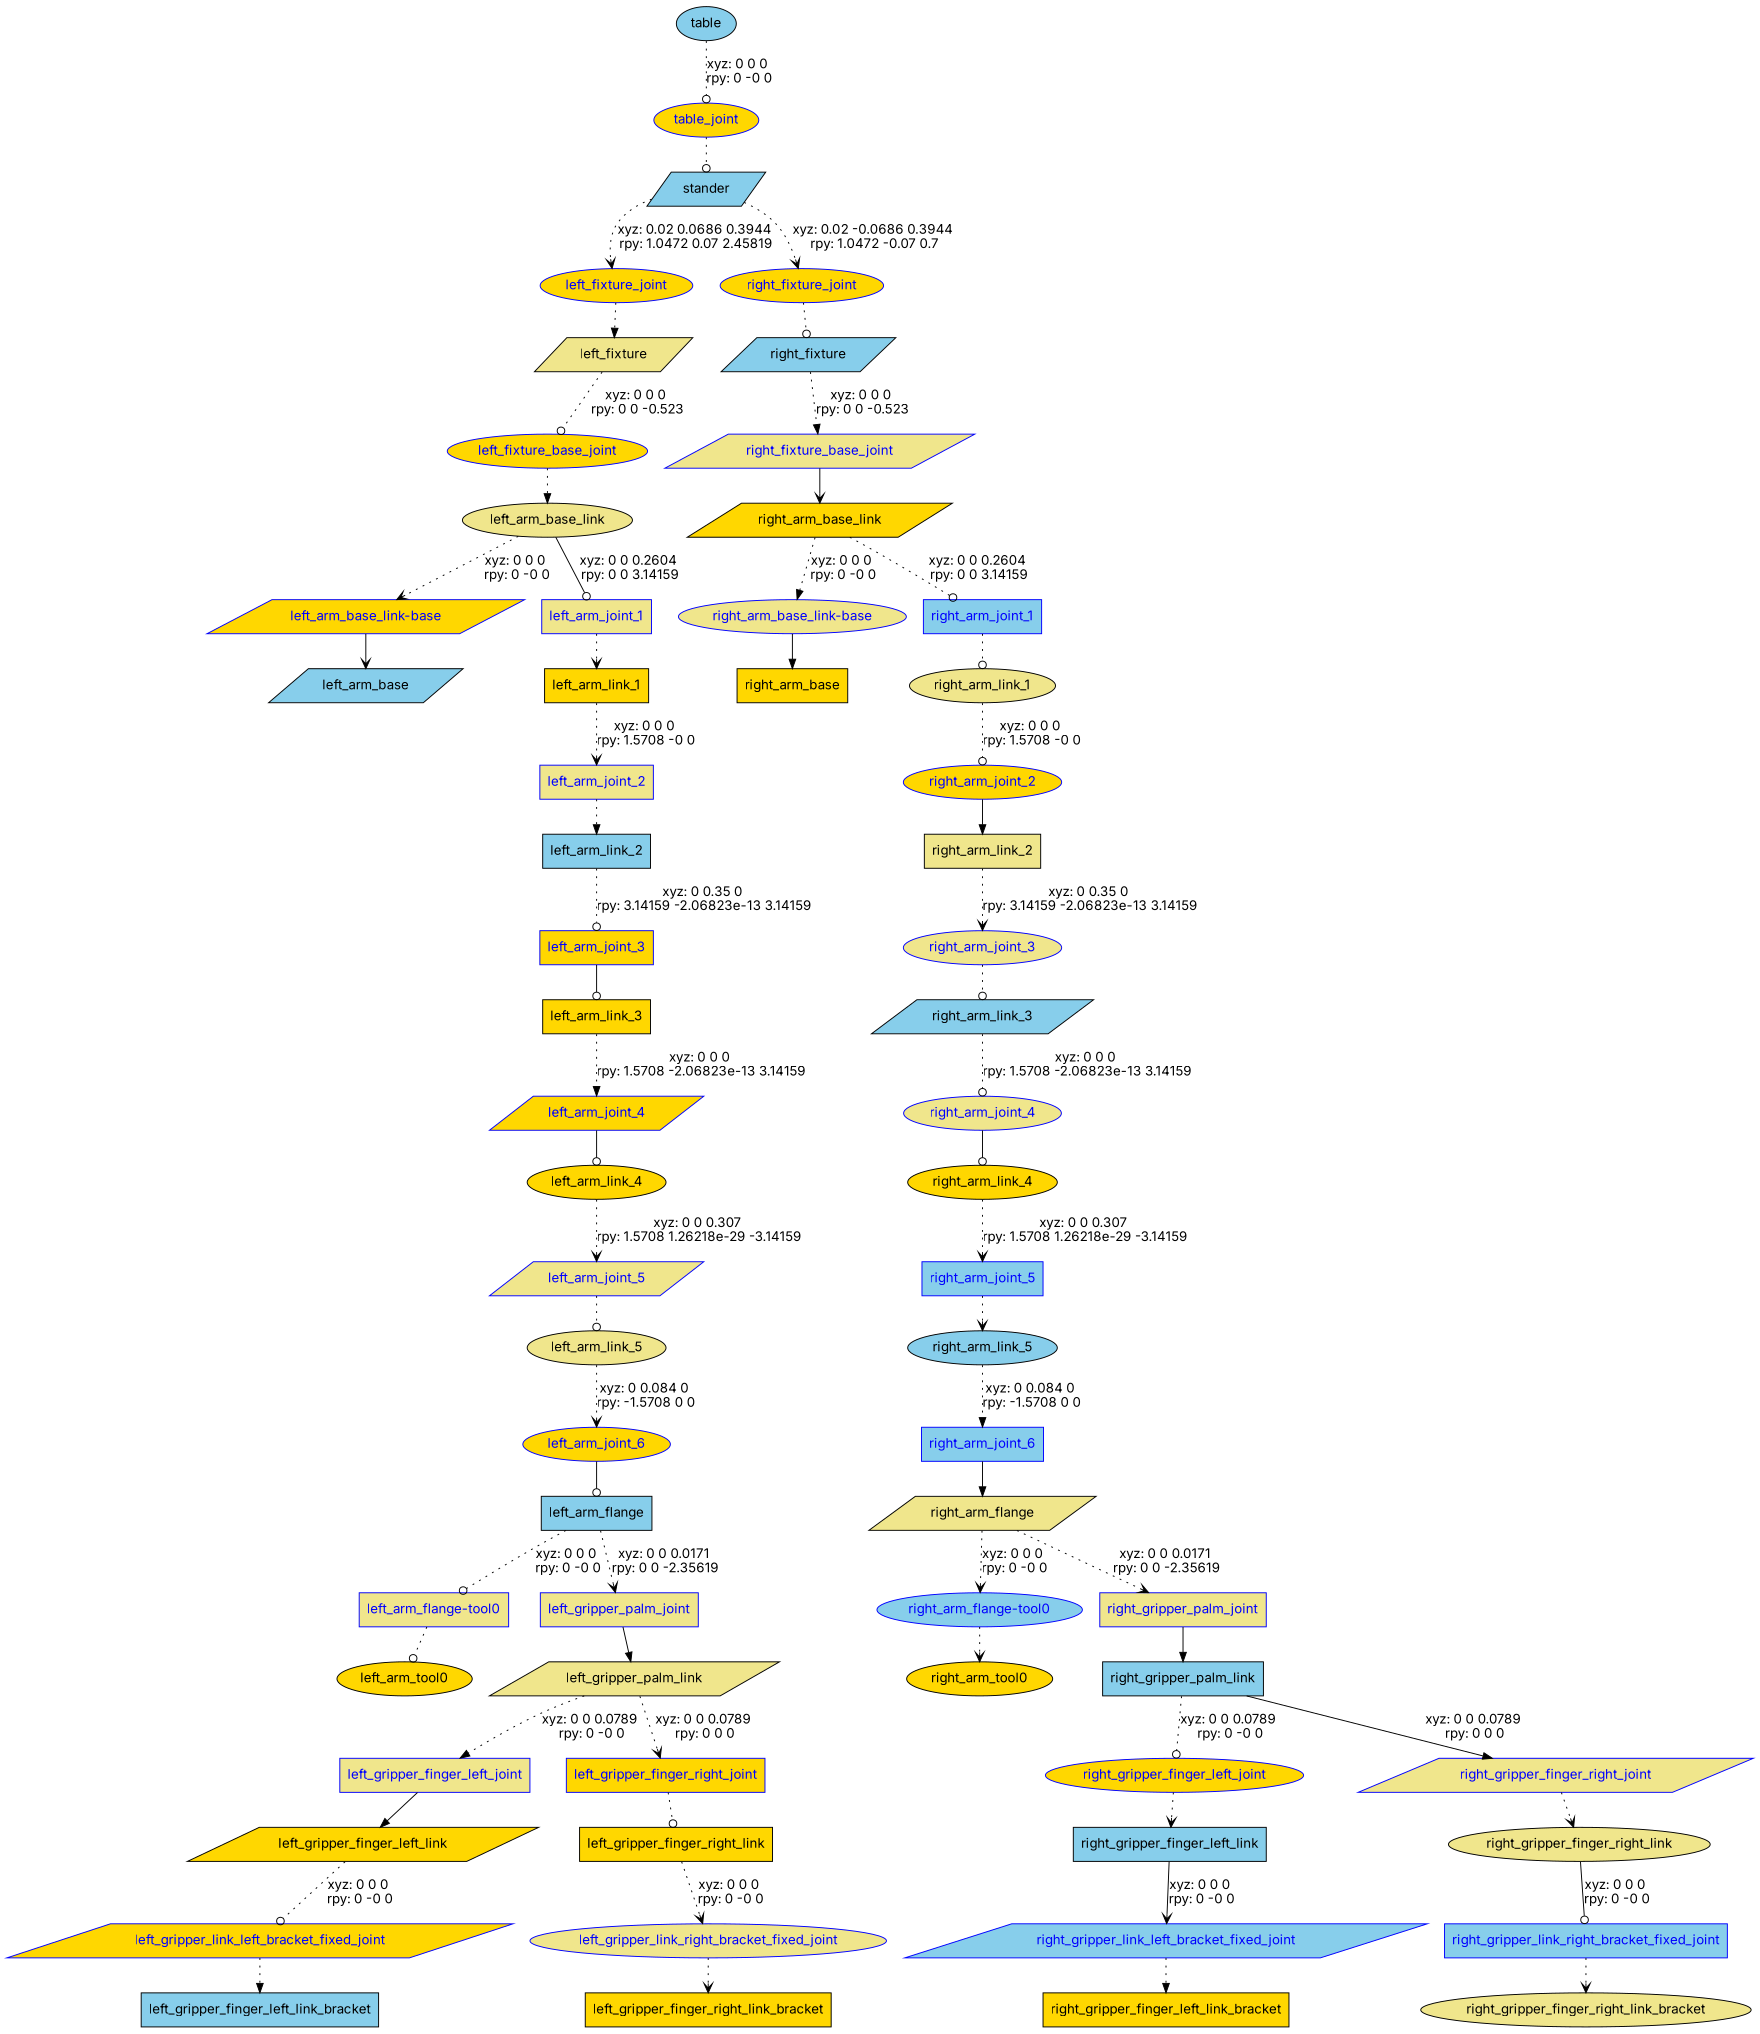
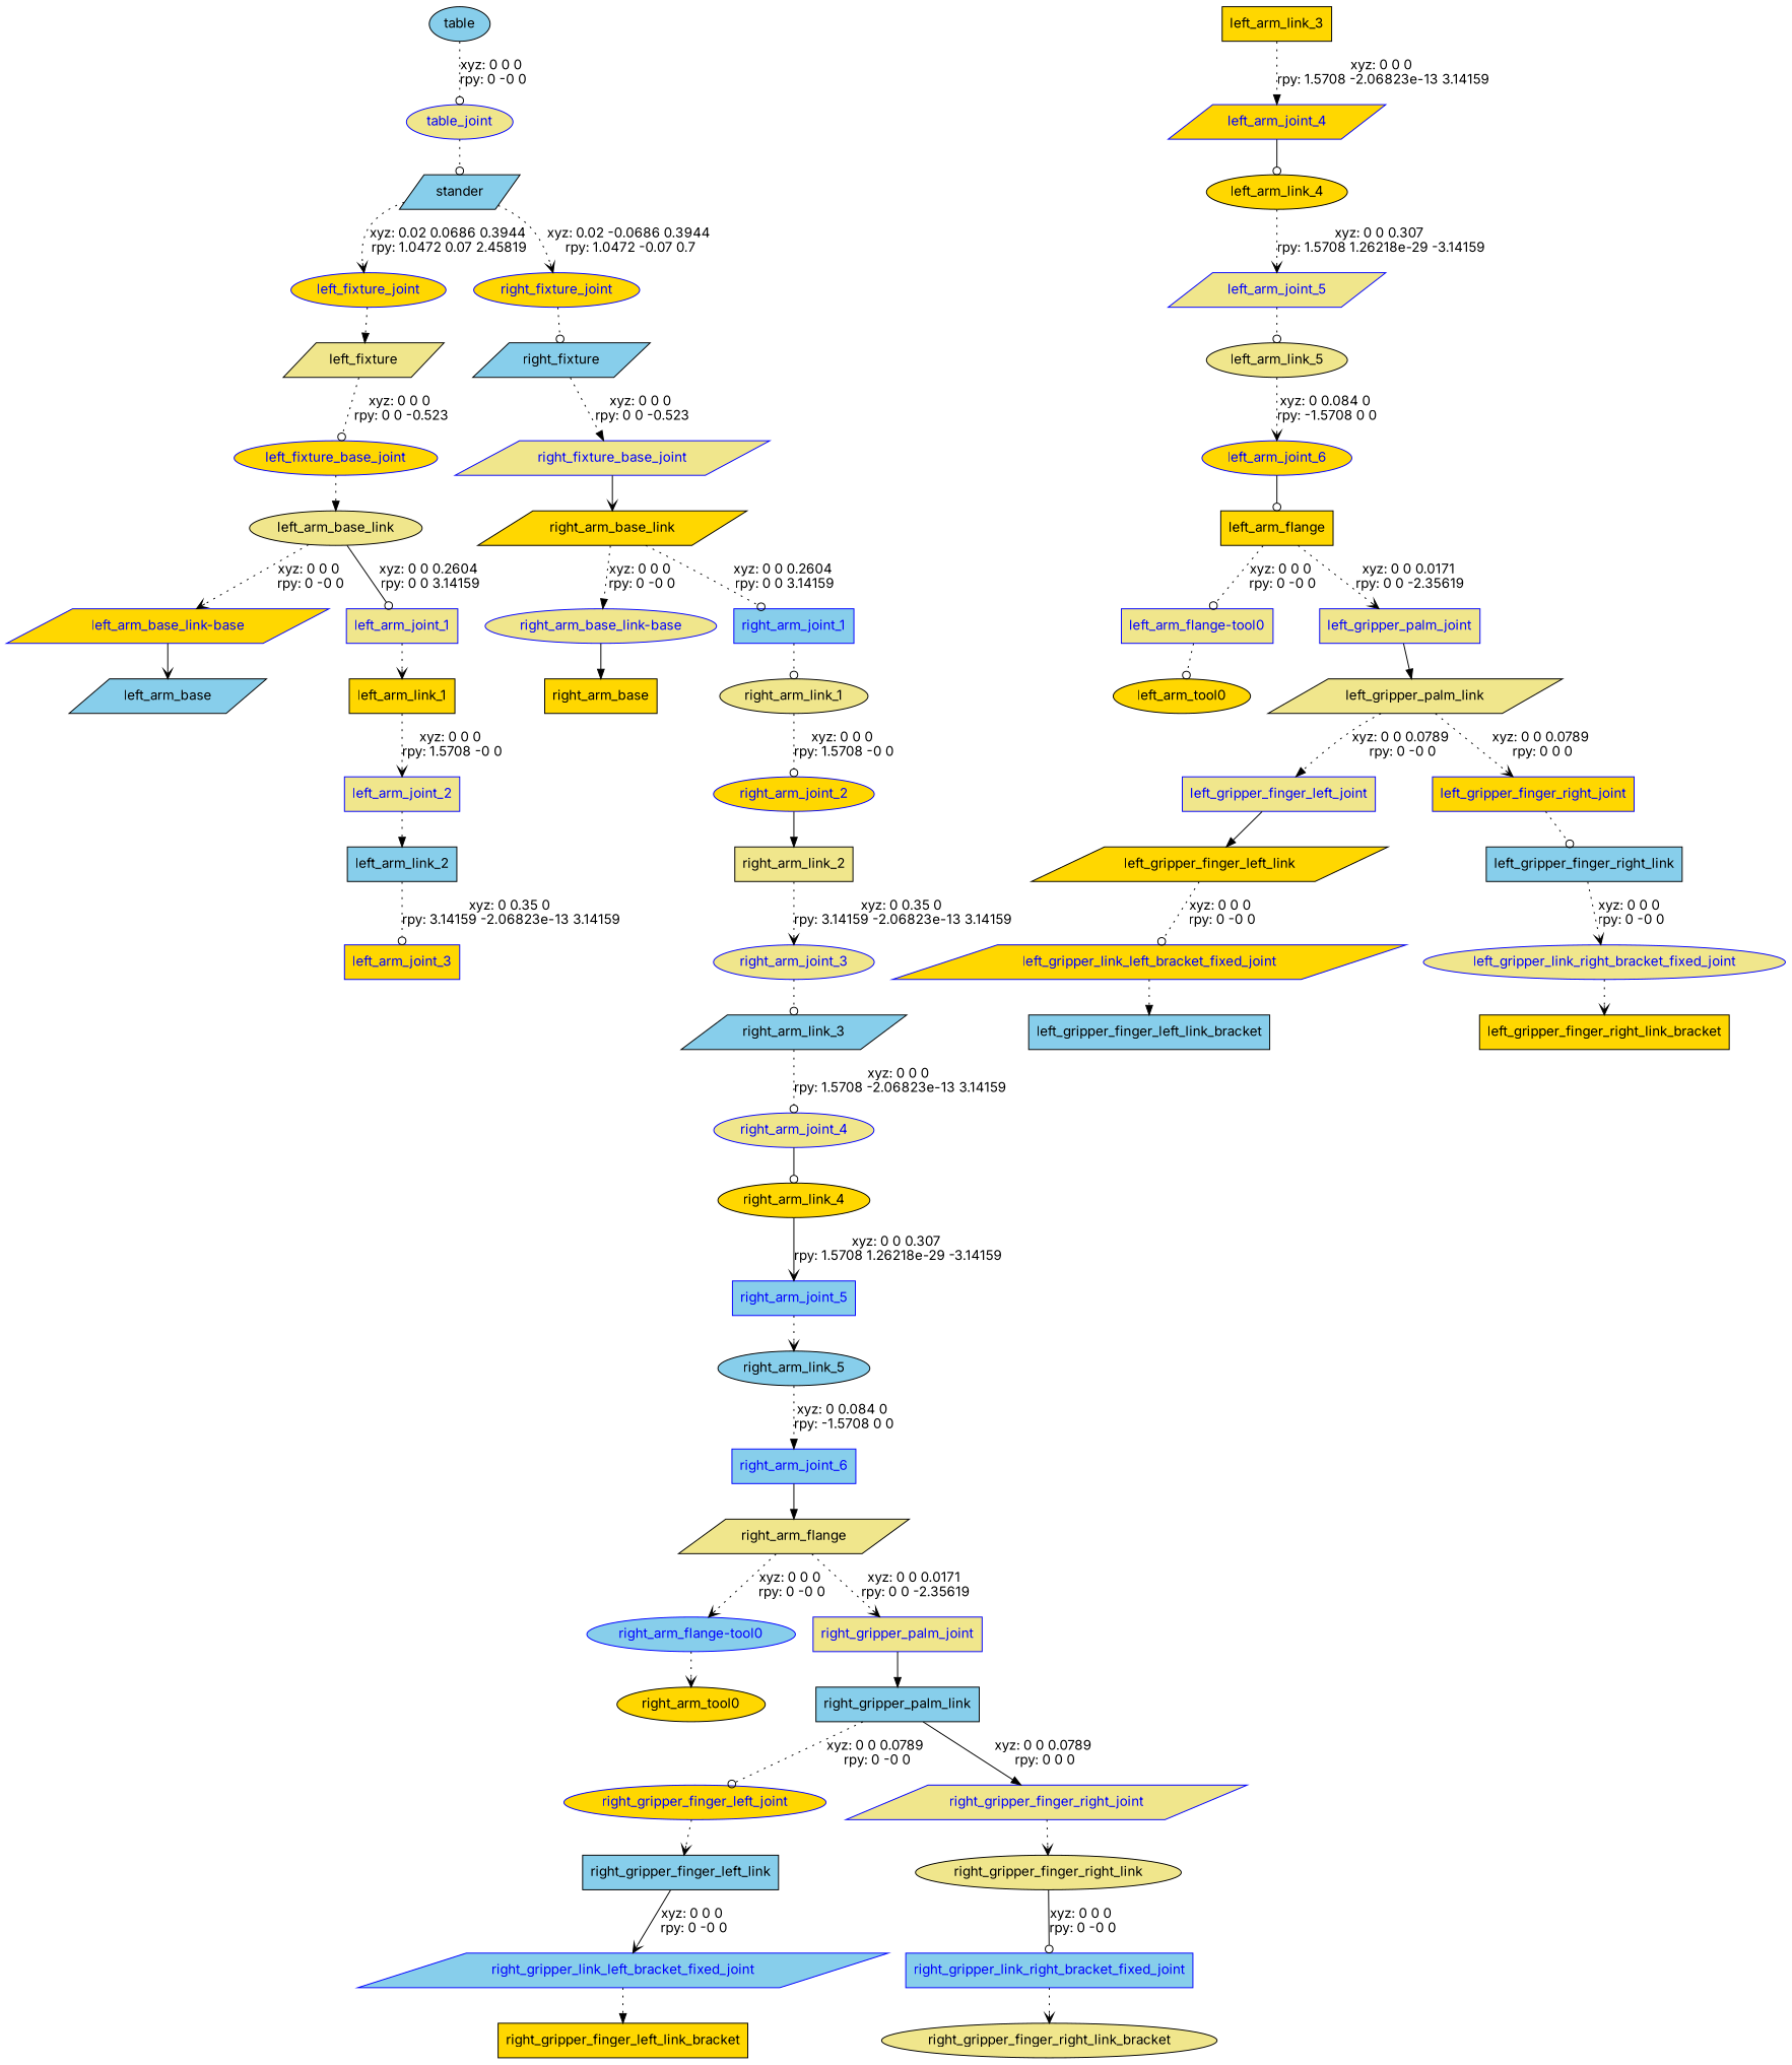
  digraph {
    fontname=Inter
    node [fillcolor=gold fontname=Inter shape=box style=filled]
    edge [arrowhead=vee fontname=Inter style=dotted]
    n1 [fillcolor=skyblue label=table shape=ellipse]
-   table_joint [color=blue fontcolor=blue shape=ellipse]
+   table_joint [color=blue fillcolor=khaki fontcolor=blue shape=ellipse]
    n3 [fillcolor=skyblue label=stander shape=parallelogram]
    left_fixture_joint [color=blue fontcolor=blue shape=ellipse]
    right_fixture_joint [color=blue fontcolor=blue shape=ellipse]
    n6 [fillcolor=khaki label=left_fixture shape=parallelogram]
    n7 [fillcolor=skyblue label=right_fixture shape=parallelogram]
    left_fixture_base_joint [color=blue fontcolor=blue shape=ellipse]
    n9 [fillcolor=khaki label=left_arm_base_link shape=ellipse]
    "left_arm_base_link-base" [color=blue fontcolor=blue shape=parallelogram]
    left_arm_joint_1 [color=blue fillcolor=khaki fontcolor=blue]
    n12 [fillcolor=skyblue label=left_arm_base shape=parallelogram]
    n13 [label=left_arm_link_1]
    left_arm_joint_2 [color=blue fillcolor=khaki fontcolor=blue]
    n15 [fillcolor=skyblue label=left_arm_link_2]
    left_arm_joint_3 [color=blue fontcolor=blue]
    n17 [label=left_arm_link_3]
    left_arm_joint_4 [color=blue fontcolor=blue shape=parallelogram]
    n19 [label=left_arm_link_4 shape=ellipse]
    left_arm_joint_5 [color=blue fillcolor=khaki fontcolor=blue shape=parallelogram]
    n21 [fillcolor=khaki label=left_arm_link_5 shape=ellipse]
    left_arm_joint_6 [color=blue fontcolor=blue shape=ellipse]
-   n23 [fillcolor=skyblue label=left_arm_flange]
+   n23 [label=left_arm_flange]
    "left_arm_flange-tool0" [color=blue fillcolor=khaki fontcolor=blue]
    left_gripper_palm_joint [color=blue fillcolor=khaki fontcolor=blue]
    n26 [label=left_arm_tool0 shape=ellipse]
    n27 [fillcolor=khaki label=left_gripper_palm_link shape=parallelogram]
    left_gripper_finger_left_joint [color=blue fillcolor=khaki fontcolor=blue]
    left_gripper_finger_right_joint [color=blue fontcolor=blue]
    n30 [label=left_gripper_finger_left_link shape=parallelogram]
-   n31 [label=left_gripper_finger_right_link]
+   n31 [fillcolor=skyblue label=left_gripper_finger_right_link]
    left_gripper_link_left_bracket_fixed_joint [color=blue fontcolor=blue shape=parallelogram]
    n33 [fillcolor=skyblue label=left_gripper_finger_left_link_bracket]
    left_gripper_link_right_bracket_fixed_joint [color=blue fillcolor=khaki fontcolor=blue shape=ellipse]
    n35 [label=left_gripper_finger_right_link_bracket]
    right_fixture_base_joint [color=blue fillcolor=khaki fontcolor=blue shape=parallelogram]
    n37 [label=right_arm_base_link shape=parallelogram]
    "right_arm_base_link-base" [color=blue fillcolor=khaki fontcolor=blue shape=ellipse]
    right_arm_joint_1 [color=blue fillcolor=skyblue fontcolor=blue]
    n40 [label=right_arm_base]
    n41 [fillcolor=khaki label=right_arm_link_1 shape=ellipse]
    right_arm_joint_2 [color=blue fontcolor=blue shape=ellipse]
    n43 [fillcolor=khaki label=right_arm_link_2]
    right_arm_joint_3 [color=blue fillcolor=khaki fontcolor=blue shape=ellipse]
    n45 [fillcolor=skyblue label=right_arm_link_3 shape=parallelogram]
    right_arm_joint_4 [color=blue fillcolor=khaki fontcolor=blue shape=ellipse]
    n47 [label=right_arm_link_4 shape=ellipse]
    right_arm_joint_5 [color=blue fillcolor=skyblue fontcolor=blue]
    n49 [fillcolor=skyblue label=right_arm_link_5 shape=ellipse]
    right_arm_joint_6 [color=blue fillcolor=skyblue fontcolor=blue]
    n51 [fillcolor=khaki label=right_arm_flange shape=parallelogram]
    "right_arm_flange-tool0" [color=blue fillcolor=skyblue fontcolor=blue shape=ellipse]
    right_gripper_palm_joint [color=blue fillcolor=khaki fontcolor=blue]
    n54 [label=right_arm_tool0 shape=ellipse]
    n55 [fillcolor=skyblue label=right_gripper_palm_link]
    right_gripper_finger_left_joint [color=blue fontcolor=blue shape=ellipse]
    right_gripper_finger_right_joint [color=blue fillcolor=khaki fontcolor=blue shape=parallelogram]
    n58 [fillcolor=skyblue label=right_gripper_finger_left_link]
    n59 [fillcolor=khaki label=right_gripper_finger_right_link shape=ellipse]
    right_gripper_link_left_bracket_fixed_joint [color=blue fillcolor=skyblue fontcolor=blue shape=parallelogram]
    n61 [label=right_gripper_finger_left_link_bracket]
    right_gripper_link_right_bracket_fixed_joint [color=blue fillcolor=skyblue fontcolor=blue]
    n63 [fillcolor=khaki label=right_gripper_finger_right_link_bracket shape=ellipse]
    n1 -> table_joint [arrowhead=odot label="xyz: 0 0 0 \nrpy: 0 -0 0"]
    table_joint -> n3 [arrowhead=odot]
    n3 -> left_fixture_joint [label="xyz: 0.02 0.0686 0.3944 \nrpy: 1.0472 0.07 2.45819"]
    n3 -> right_fixture_joint [label="xyz: 0.02 -0.0686 0.3944 \nrpy: 1.0472 -0.07 0.7"]
    left_fixture_joint -> n6 [arrowhead=normal]
    right_fixture_joint -> n7 [arrowhead=odot]
    n6 -> left_fixture_base_joint [arrowhead=odot label="xyz: 0 0 0 \nrpy: 0 0 -0.523"]
    n7 -> right_fixture_base_joint [arrowhead=normal label="xyz: 0 0 0 \nrpy: 0 0 -0.523"]
    left_fixture_base_joint -> n9 [arrowhead=normal]
    n9 -> "left_arm_base_link-base" [label="xyz: 0 0 0 \nrpy: 0 -0 0"]
    n9 -> left_arm_joint_1 [arrowhead=odot label="xyz: 0 0 0.2604 \nrpy: 0 0 3.14159" style=solid]
    "left_arm_base_link-base" -> n12 [style=solid]
    left_arm_joint_1 -> n13
    n13 -> left_arm_joint_2 [label="xyz: 0 0 0 \nrpy: 1.5708 -0 0"]
    left_arm_joint_2 -> n15 [arrowhead=normal]
    n15 -> left_arm_joint_3 [arrowhead=odot label="xyz: 0 0.35 0 \nrpy: 3.14159 -2.06823e-13 3.14159"]
-   left_arm_joint_3 -> n17 [arrowhead=odot style=solid]
    n17 -> left_arm_joint_4 [arrowhead=normal label="xyz: 0 0 0 \nrpy: 1.5708 -2.06823e-13 3.14159"]
    left_arm_joint_4 -> n19 [arrowhead=odot style=solid]
    n19 -> left_arm_joint_5 [label="xyz: 0 0 0.307 \nrpy: 1.5708 1.26218e-29 -3.14159"]
    left_arm_joint_5 -> n21 [arrowhead=odot]
    n21 -> left_arm_joint_6 [label="xyz: 0 0.084 0 \nrpy: -1.5708 0 0"]
    left_arm_joint_6 -> n23 [arrowhead=odot style=solid]
    n23 -> "left_arm_flange-tool0" [arrowhead=odot label="xyz: 0 0 0 \nrpy: 0 -0 0"]
    n23 -> left_gripper_palm_joint [label="xyz: 0 0 0.0171 \nrpy: 0 0 -2.35619"]
    "left_arm_flange-tool0" -> n26 [arrowhead=odot]
    left_gripper_palm_joint -> n27 [arrowhead=normal style=solid]
    n27 -> left_gripper_finger_left_joint [arrowhead=normal label="xyz: 0 0 0.0789 \nrpy: 0 -0 0"]
    n27 -> left_gripper_finger_right_joint [label="xyz: 0 0 0.0789 \nrpy: 0 0 0"]
    left_gripper_finger_left_joint -> n30 [arrowhead=normal style=solid]
    left_gripper_finger_right_joint -> n31 [arrowhead=odot]
    n30 -> left_gripper_link_left_bracket_fixed_joint [arrowhead=odot label="xyz: 0 0 0 \nrpy: 0 -0 0"]
    n31 -> left_gripper_link_right_bracket_fixed_joint [label="xyz: 0 0 0 \nrpy: 0 -0 0"]
    left_gripper_link_left_bracket_fixed_joint -> n33 [arrowhead=normal]
    left_gripper_link_right_bracket_fixed_joint -> n35
    right_fixture_base_joint -> n37 [style=solid]
    n37 -> "right_arm_base_link-base" [arrowhead=normal label="xyz: 0 0 0 \nrpy: 0 -0 0"]
    n37 -> right_arm_joint_1 [arrowhead=odot label="xyz: 0 0 0.2604 \nrpy: 0 0 3.14159"]
    "right_arm_base_link-base" -> n40 [arrowhead=normal style=solid]
    right_arm_joint_1 -> n41 [arrowhead=odot]
    n41 -> right_arm_joint_2 [arrowhead=odot label="xyz: 0 0 0 \nrpy: 1.5708 -0 0"]
    right_arm_joint_2 -> n43 [arrowhead=normal style=solid]
    n43 -> right_arm_joint_3 [label="xyz: 0 0.35 0 \nrpy: 3.14159 -2.06823e-13 3.14159"]
    right_arm_joint_3 -> n45 [arrowhead=odot]
    n45 -> right_arm_joint_4 [arrowhead=odot label="xyz: 0 0 0 \nrpy: 1.5708 -2.06823e-13 3.14159"]
    right_arm_joint_4 -> n47 [arrowhead=odot style=solid]
-   n47 -> right_arm_joint_5 [label="xyz: 0 0 0.307 \nrpy: 1.5708 1.26218e-29 -3.14159"]
+   n47 -> right_arm_joint_5 [label="xyz: 0 0 0.307 \nrpy: 1.5708 1.26218e-29 -3.14159" style=solid]
    right_arm_joint_5 -> n49
    n49 -> right_arm_joint_6 [arrowhead=normal label="xyz: 0 0.084 0 \nrpy: -1.5708 0 0"]
    right_arm_joint_6 -> n51 [arrowhead=normal style=solid]
    n51 -> "right_arm_flange-tool0" [label="xyz: 0 0 0 \nrpy: 0 -0 0"]
    n51 -> right_gripper_palm_joint [label="xyz: 0 0 0.0171 \nrpy: 0 0 -2.35619"]
    "right_arm_flange-tool0" -> n54
    right_gripper_palm_joint -> n55 [arrowhead=normal style=solid]
    n55 -> right_gripper_finger_left_joint [arrowhead=odot label="xyz: 0 0 0.0789 \nrpy: 0 -0 0"]
    n55 -> right_gripper_finger_right_joint [arrowhead=normal label="xyz: 0 0 0.0789 \nrpy: 0 0 0" style=solid]
    right_gripper_finger_left_joint -> n58
    right_gripper_finger_right_joint -> n59
    n58 -> right_gripper_link_left_bracket_fixed_joint [label="xyz: 0 0 0 \nrpy: 0 -0 0" style=solid]
    n59 -> right_gripper_link_right_bracket_fixed_joint [arrowhead=odot label="xyz: 0 0 0 \nrpy: 0 -0 0" style=solid]
    right_gripper_link_left_bracket_fixed_joint -> n61 [arrowhead=normal]
    right_gripper_link_right_bracket_fixed_joint -> n63
  }
